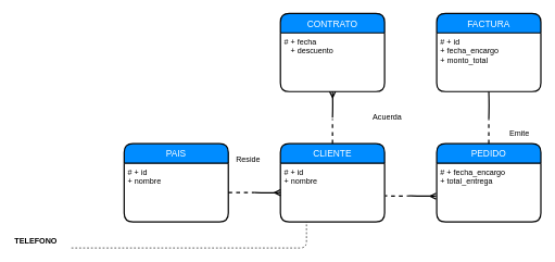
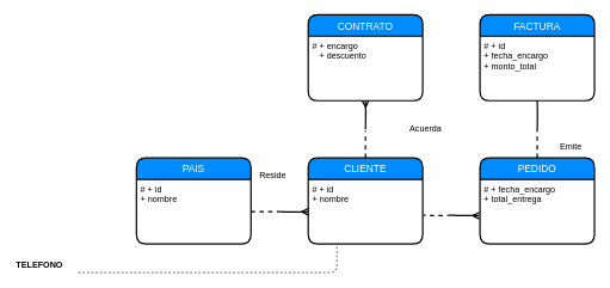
  <mxCell id="0" />
  <mxCell id="1" parent="0" />
  <mxCell id="2" value="" style="edgeStyle=orthogonalEdgeStyle;fontSize=12;html=1;endArrow=ERmany;startArrow=none;strokeWidth=2;entryX=0.5;entryY=1;entryDx=0;entryDy=0;endFill=0;startFill=0;" edge="1" parent="1" target="10"><mxGeometry width="100" height="100" relative="1" as="geometry"><mxPoint x="510" y="180" as="sourcePoint" /><mxPoint x="1730" y="132" as="targetPoint" /></mxGeometry></mxCell>
  <mxCell id="3" value="" style="edgeStyle=orthogonalEdgeStyle;fontSize=12;html=1;endArrow=none;startArrow=ERmany;strokeWidth=2;endFill=0;startFill=0;exitX=-0.006;exitY=0.561;exitDx=0;exitDy=0;exitPerimeter=0;" edge="1" parent="1" source="16"><mxGeometry width="100" height="100" relative="1" as="geometry"><mxPoint x="660" y="310" as="sourcePoint" /><mxPoint x="630" y="300" as="targetPoint" /><Array as="points"><mxPoint x="650" y="300" /></Array></mxGeometry></mxCell>
  <mxCell id="4" value="" style="edgeStyle=orthogonalEdgeStyle;fontSize=12;html=1;endArrow=none;startArrow=none;strokeWidth=2;entryX=0.5;entryY=1;entryDx=0;entryDy=0;startFill=0;endFill=0;" edge="1" parent="1" target="18"><mxGeometry width="100" height="100" relative="1" as="geometry"><mxPoint x="750" y="182" as="sourcePoint" /><mxPoint x="1800" y="45" as="targetPoint" /></mxGeometry></mxCell>
  <mxCell id="5" value="" style="edgeStyle=orthogonalEdgeStyle;fontSize=12;html=1;endArrow=none;startArrow=none;strokeWidth=2;entryX=1.005;entryY=0.555;entryDx=0;entryDy=0;startFill=0;endFill=0;dashed=1;entryPerimeter=0;" edge="1" parent="1" target="12"><mxGeometry width="100" height="100" relative="1" as="geometry"><mxPoint x="630" y="300" as="sourcePoint" /><mxPoint x="1490" y="372" as="targetPoint" /><Array as="points" /></mxGeometry></mxCell>
  <mxCell id="6" value="" style="edgeStyle=orthogonalEdgeStyle;fontSize=12;html=1;endArrow=none;startArrow=none;strokeWidth=2;exitX=0.5;exitY=0;exitDx=0;exitDy=0;startFill=0;endFill=0;dashed=1;" edge="1" parent="1" source="11"><mxGeometry width="100" height="100" relative="1" as="geometry"><mxPoint x="1660" y="212" as="sourcePoint" /><mxPoint x="510" y="182" as="targetPoint" /></mxGeometry></mxCell>
  <mxCell id="7" value="" style="edgeStyle=orthogonalEdgeStyle;fontSize=12;html=1;endArrow=ERmany;startArrow=none;strokeWidth=2;entryX=0;entryY=0.5;entryDx=0;entryDy=0;endFill=0;startFill=0;" edge="1" parent="1" target="12"><mxGeometry width="100" height="100" relative="1" as="geometry"><mxPoint x="390" y="295" as="sourcePoint" /><mxPoint x="1390" y="452" as="targetPoint" /></mxGeometry></mxCell>
  <mxCell id="8" value="" style="edgeStyle=orthogonalEdgeStyle;fontSize=12;html=1;endArrow=none;startArrow=none;strokeWidth=2;dashed=1;startFill=0;endFill=0;exitX=0.5;exitY=0;exitDx=0;exitDy=0;" edge="1" parent="1" source="15"><mxGeometry width="100" height="100" relative="1" as="geometry"><mxPoint x="1310" y="222" as="sourcePoint" /><mxPoint x="750" y="182" as="targetPoint" /></mxGeometry></mxCell>
  <mxCell id="9" value="CONTRATO" style="swimlane;childLayout=stackLayout;horizontal=1;startSize=30;horizontalStack=0;fillColor=#008cff;fontColor=#FFFFFF;rounded=1;fontSize=14;fontStyle=0;strokeWidth=2;resizeParent=0;resizeLast=1;shadow=0;dashed=0;align=center;" vertex="1" parent="1"><mxGeometry x="430" y="20" width="160" height="120" as="geometry" /></mxCell>
- <mxCell id="10" value="# + fecha&#10;   + descuento&#10;" style="align=left;strokeColor=none;fillColor=none;spacingLeft=4;fontSize=12;verticalAlign=top;resizable=0;rotatable=0;part=1;" vertex="1" parent="9"><mxGeometry y="30" width="160" height="90" as="geometry" /></mxCell>
+ <mxCell id="10" value="# + encargo&#10;   + descuento&#10;" style="align=left;strokeColor=none;fillColor=none;spacingLeft=4;fontSize=12;verticalAlign=top;resizable=0;rotatable=0;part=1;" vertex="1" parent="9"><mxGeometry y="30" width="160" height="90" as="geometry" /></mxCell>
  <mxCell id="11" value="CLIENTE" style="swimlane;childLayout=stackLayout;horizontal=1;startSize=30;horizontalStack=0;fillColor=#008cff;fontColor=#FFFFFF;rounded=1;fontSize=14;fontStyle=0;strokeWidth=2;resizeParent=0;resizeLast=1;shadow=0;dashed=0;align=center;" vertex="1" parent="1"><mxGeometry x="430" y="220" width="160" height="120" as="geometry" /></mxCell>
  <mxCell id="12" value="# + id&#10;+ nombre&#10;" style="align=left;strokeColor=none;fillColor=none;spacingLeft=4;fontSize=12;verticalAlign=top;resizable=0;rotatable=0;part=1;" vertex="1" parent="11"><mxGeometry y="30" width="160" height="90" as="geometry" /></mxCell>
  <mxCell id="13" value="PAIS" style="swimlane;childLayout=stackLayout;horizontal=1;startSize=30;horizontalStack=0;fillColor=#008cff;fontColor=#FFFFFF;rounded=1;fontSize=14;fontStyle=0;strokeWidth=2;resizeParent=0;resizeLast=1;shadow=0;dashed=0;align=center;" vertex="1" parent="1"><mxGeometry x="190" y="220" width="160" height="120" as="geometry" /></mxCell>
  <mxCell id="14" value="# + id&#10;+ nombre&#10;" style="align=left;strokeColor=none;fillColor=none;spacingLeft=4;fontSize=12;verticalAlign=top;resizable=0;rotatable=0;part=1;" vertex="1" parent="13"><mxGeometry y="30" width="160" height="90" as="geometry" /></mxCell>
  <mxCell id="15" value="PEDIDO" style="swimlane;childLayout=stackLayout;horizontal=1;startSize=30;horizontalStack=0;fillColor=#008cff;fontColor=#FFFFFF;rounded=1;fontSize=14;fontStyle=0;strokeWidth=2;resizeParent=0;resizeLast=1;shadow=0;dashed=0;align=center;" vertex="1" parent="1"><mxGeometry x="670" y="220" width="160" height="120" as="geometry" /></mxCell>
  <mxCell id="16" value="# + fecha_encargo&#10;+ total_entrega&#10;" style="align=left;strokeColor=none;fillColor=none;spacingLeft=4;fontSize=12;verticalAlign=top;resizable=0;rotatable=0;part=1;" vertex="1" parent="15"><mxGeometry y="30" width="160" height="90" as="geometry" /></mxCell>
  <mxCell id="17" value="FACTURA" style="swimlane;childLayout=stackLayout;horizontal=1;startSize=30;horizontalStack=0;fillColor=#008cff;fontColor=#FFFFFF;rounded=1;fontSize=14;fontStyle=0;strokeWidth=2;resizeParent=0;resizeLast=1;shadow=0;dashed=0;align=center;" vertex="1" parent="1"><mxGeometry x="670" y="20" width="160" height="120" as="geometry" /></mxCell>
  <mxCell id="18" value="# + id&#10;+ fecha_encargo&#10;+ monto_total&#10;" style="align=left;strokeColor=none;fillColor=none;spacingLeft=4;fontSize=12;verticalAlign=top;resizable=0;rotatable=0;part=1;" vertex="1" parent="17"><mxGeometry y="30" width="160" height="90" as="geometry" /></mxCell>
  <mxCell id="19" value="" style="edgeStyle=orthogonalEdgeStyle;fontSize=12;html=1;endArrow=none;startArrow=none;strokeWidth=2;endFill=0;startFill=0;exitX=1;exitY=0.5;exitDx=0;exitDy=0;dashed=1;" edge="1" parent="1" source="14"><mxGeometry width="100" height="100" relative="1" as="geometry"><mxPoint x="360" y="290" as="sourcePoint" /><mxPoint x="390" y="295" as="targetPoint" /></mxGeometry></mxCell>
  <mxCell id="20" value="Emite" style="text;html=1;resizable=0;points=[];autosize=1;align=left;verticalAlign=top;spacingTop=-4;" vertex="1" parent="1"><mxGeometry x="780" y="194" width="50" height="20" as="geometry" /></mxCell>
  <mxCell id="21" value="Acuerda" style="text;html=1;resizable=0;points=[];autosize=1;align=left;verticalAlign=top;spacingTop=-4;" vertex="1" parent="1"><mxGeometry x="570" y="169" width="60" height="20" as="geometry" /></mxCell>
  <mxCell id="22" value="Reside" style="text;html=1;resizable=0;points=[];autosize=1;align=left;verticalAlign=top;spacingTop=-4;" vertex="1" parent="1"><mxGeometry x="360" y="235" width="50" height="20" as="geometry" /></mxCell>
  <mxCell id="23" value="" style="fontSize=12;html=1;endArrow=none;startArrow=none;entryX=0.25;entryY=1;entryDx=0;entryDy=0;startFill=0;edgeStyle=elbowEdgeStyle;dashed=1;endFill=0;" edge="1" parent="1" target="12"><mxGeometry width="100" height="100" relative="1" as="geometry"><mxPoint x="109" y="380" as="sourcePoint" /><mxPoint x="148.476" y="380.286" as="targetPoint" /><Array as="points"><mxPoint x="470" y="360" /></Array></mxGeometry></mxCell>
  <mxCell id="24" value="&lt;b&gt;TELEFONO&lt;/b&gt;" style="text;html=1;resizable=0;points=[];autosize=1;align=left;verticalAlign=top;spacingTop=-4;" vertex="1" parent="1"><mxGeometry x="20" y="360" width="80" height="20" as="geometry" /></mxCell>
